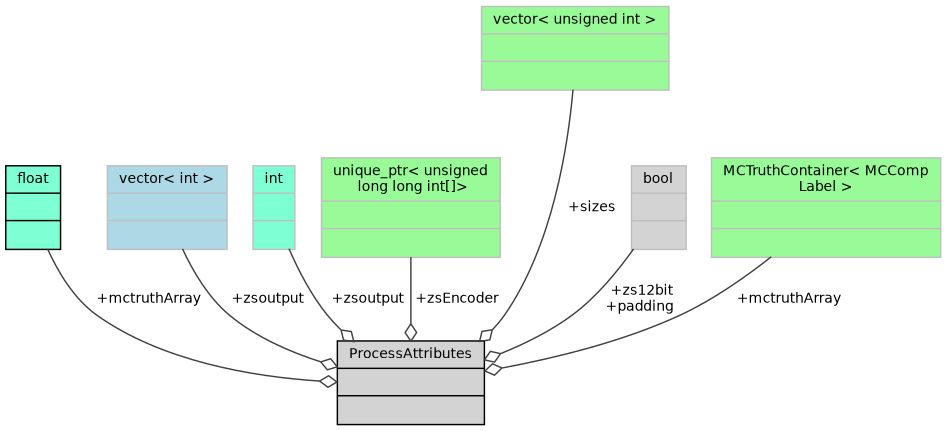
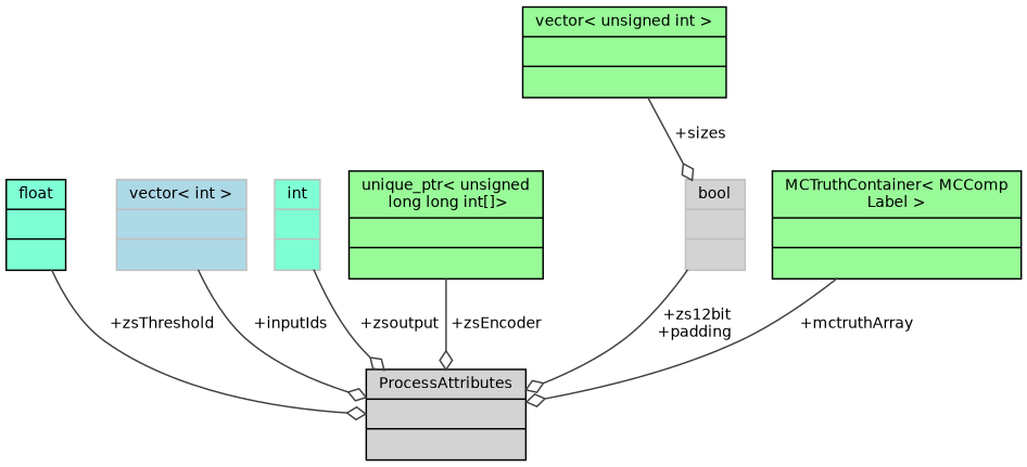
  digraph {
    node [color=grey75 fillcolor=palegreen fontname=Helvetica fontsize=10 shape=record style=filled]
    edge [arrowhead=odiamond color=grey25 fontname=Helvetica fontsize=10 labelfontname=Helvetica labelfontsize=10 style=solid]
    n1 [color=black fillcolor=lightgrey fontcolor=black height=0.2 label="{ProcessAttributes\n||}" width=0.4]
    n2 [color=black fillcolor=aquamarine height=0.2 label="{float\n||}" width=0.4]
    n3 [fillcolor=lightblue height=0.2 label="{vector\< int \>\n||}" width=0.4]
    n4 [fillcolor=aquamarine height=0.2 label="{int\n||}" width=0.4]
-   n5 [height=0.2 label="{unique_ptr\< unsigned\l long long int[]\>\n||}" width=0.4]
+   n5 [color=black height=0.2 label="{unique_ptr\< unsigned\l long long int[]\>\n||}" width=0.4]
    n6 [fillcolor=lightgrey height=0.2 label="{bool\n||}" width=0.4]
-   n7 [height=0.2 label="{vector\< unsigned int \>\n||}" width=0.4]
-   n8 [height=0.2 label="{MCTruthContainer\< MCComp\lLabel \>\n||}" width=0.4]
-   n2 -> n1 [label=" +mctruthArray"]
-   n3 -> n1 [label=" +zsoutput"]
+   n7 [color=black height=0.2 label="{vector\< unsigned int \>\n||}" width=0.4]
+   n8 [color=black height=0.2 label="{MCTruthContainer\< MCComp\lLabel \>\n||}" width=0.4]
+   n2 -> n1 [label=" +zsThreshold"]
+   n3 -> n1 [label=" +inputIds"]
    n4 -> n1 [label=" +zsoutput"]
    n5 -> n1 [label=" +zsEncoder"]
    n6 -> n1 [label=" +zs12bit\n+padding"]
-   n7 -> n1 [label=" +sizes"]
+   n7 -> n6 [label=" +sizes"]
    n8 -> n1 [label=" +mctruthArray"]
  }
